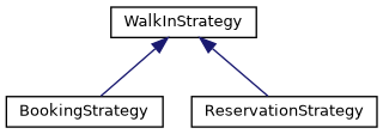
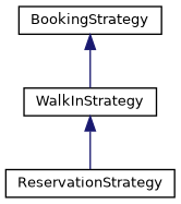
  digraph {
    rankdir=TB
    node [color=black fillcolor=white fontname=Helvetica fontsize=10 shape=record style=filled]
    edge [color=midnightblue dir=back fontname=Helvetica fontsize=10 labelfontname=Helvetica labelfontsize=10 style=solid]
    n1 [height=0.2 label=BookingStrategy width=0.4]
    n2 [height=0.2 label=WalkInStrategy width=0.4]
    n3 [height=0.2 label=ReservationStrategy width=0.4]
-   n2 -> n1
+   n1 -> n2
    n2 -> n3
  }
